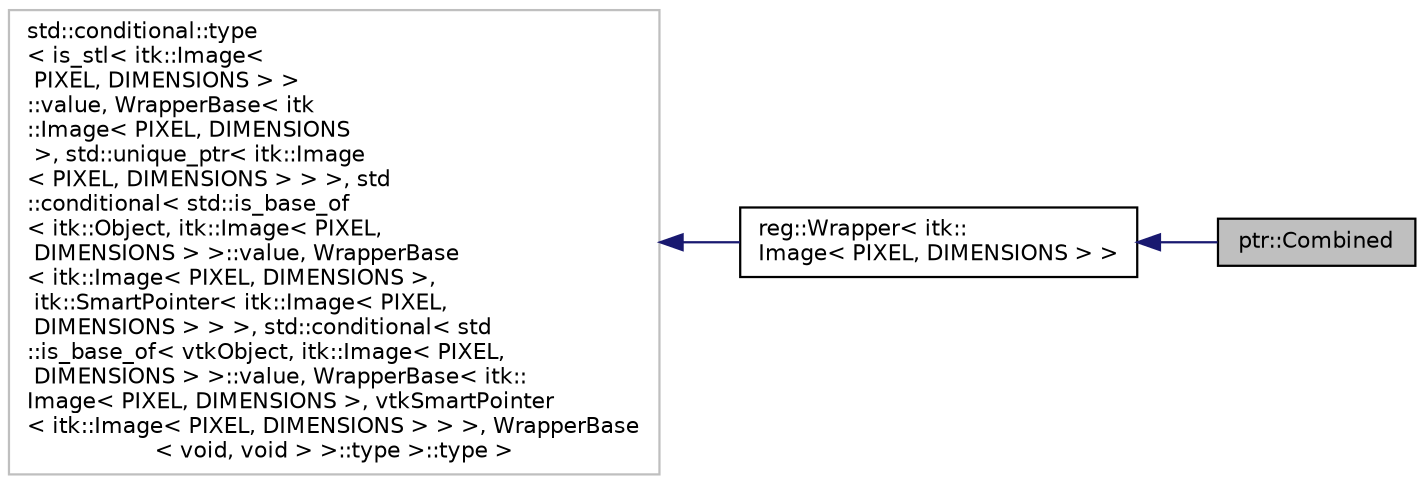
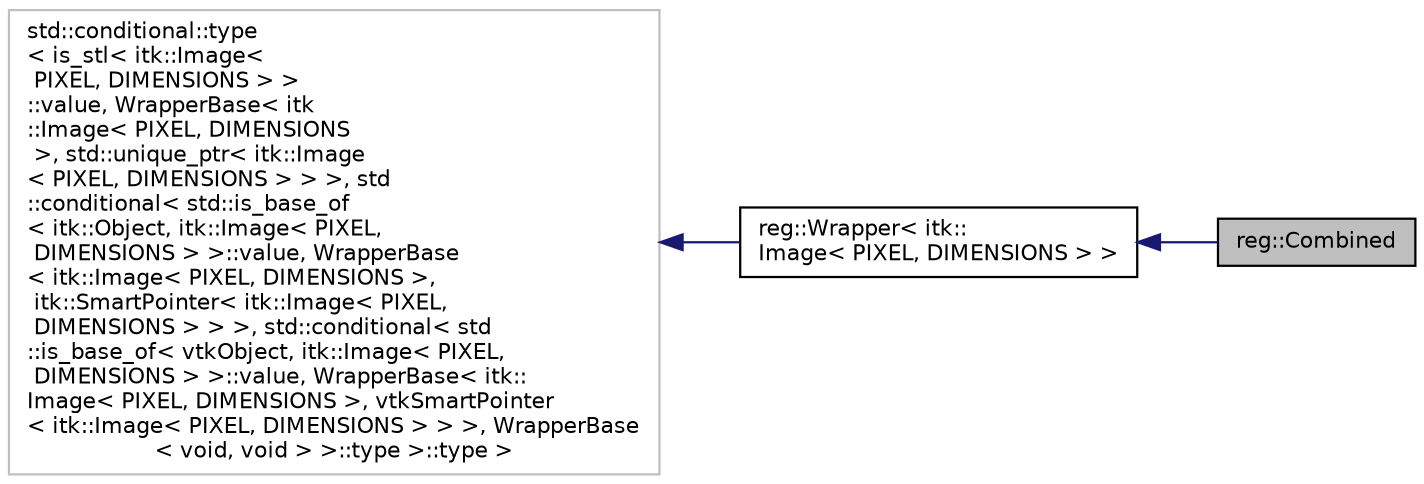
  digraph {
    rankdir=LR
    node [color=black fillcolor=white fontname=Helvetica fontsize=10 shape=record style=filled]
    edge [color=midnightblue dir=back fontname=Helvetica fontsize=10 labelfontname=Helvetica labelfontsize=10 style=solid]
-   n1 [fillcolor=grey75 fontcolor=black height=0.2 label="ptr::Combined" width=0.4]
+   n1 [fillcolor=grey75 fontcolor=black height=0.2 label="reg::Combined" width=0.4]
    n2 [height=0.2 label="reg::Wrapper\< itk::\lImage\< PIXEL, DIMENSIONS \> \>" width=0.4]
    n3 [color=grey75 height=0.2 label="std::conditional::type\l\< is_stl\< itk::Image\<\l PIXEL, DIMENSIONS \> \>\l::value, WrapperBase\< itk\l::Image\< PIXEL, DIMENSIONS\l \>, std::unique_ptr\< itk::Image\l\< PIXEL, DIMENSIONS \> \> \>, std\l::conditional\< std::is_base_of\l\< itk::Object, itk::Image\< PIXEL,\l DIMENSIONS \> \>::value, WrapperBase\l\< itk::Image\< PIXEL, DIMENSIONS \>,\l itk::SmartPointer\< itk::Image\< PIXEL,\l DIMENSIONS \> \> \>, std::conditional\< std\l::is_base_of\< vtkObject, itk::Image\< PIXEL,\l DIMENSIONS \> \>::value, WrapperBase\< itk::\lImage\< PIXEL, DIMENSIONS \>, vtkSmartPointer\l\< itk::Image\< PIXEL, DIMENSIONS \> \> \>, WrapperBase\l\< void, void \> \>::type \>::type \>" width=0.4]
    n2 -> n1
    n3 -> n2
  }
